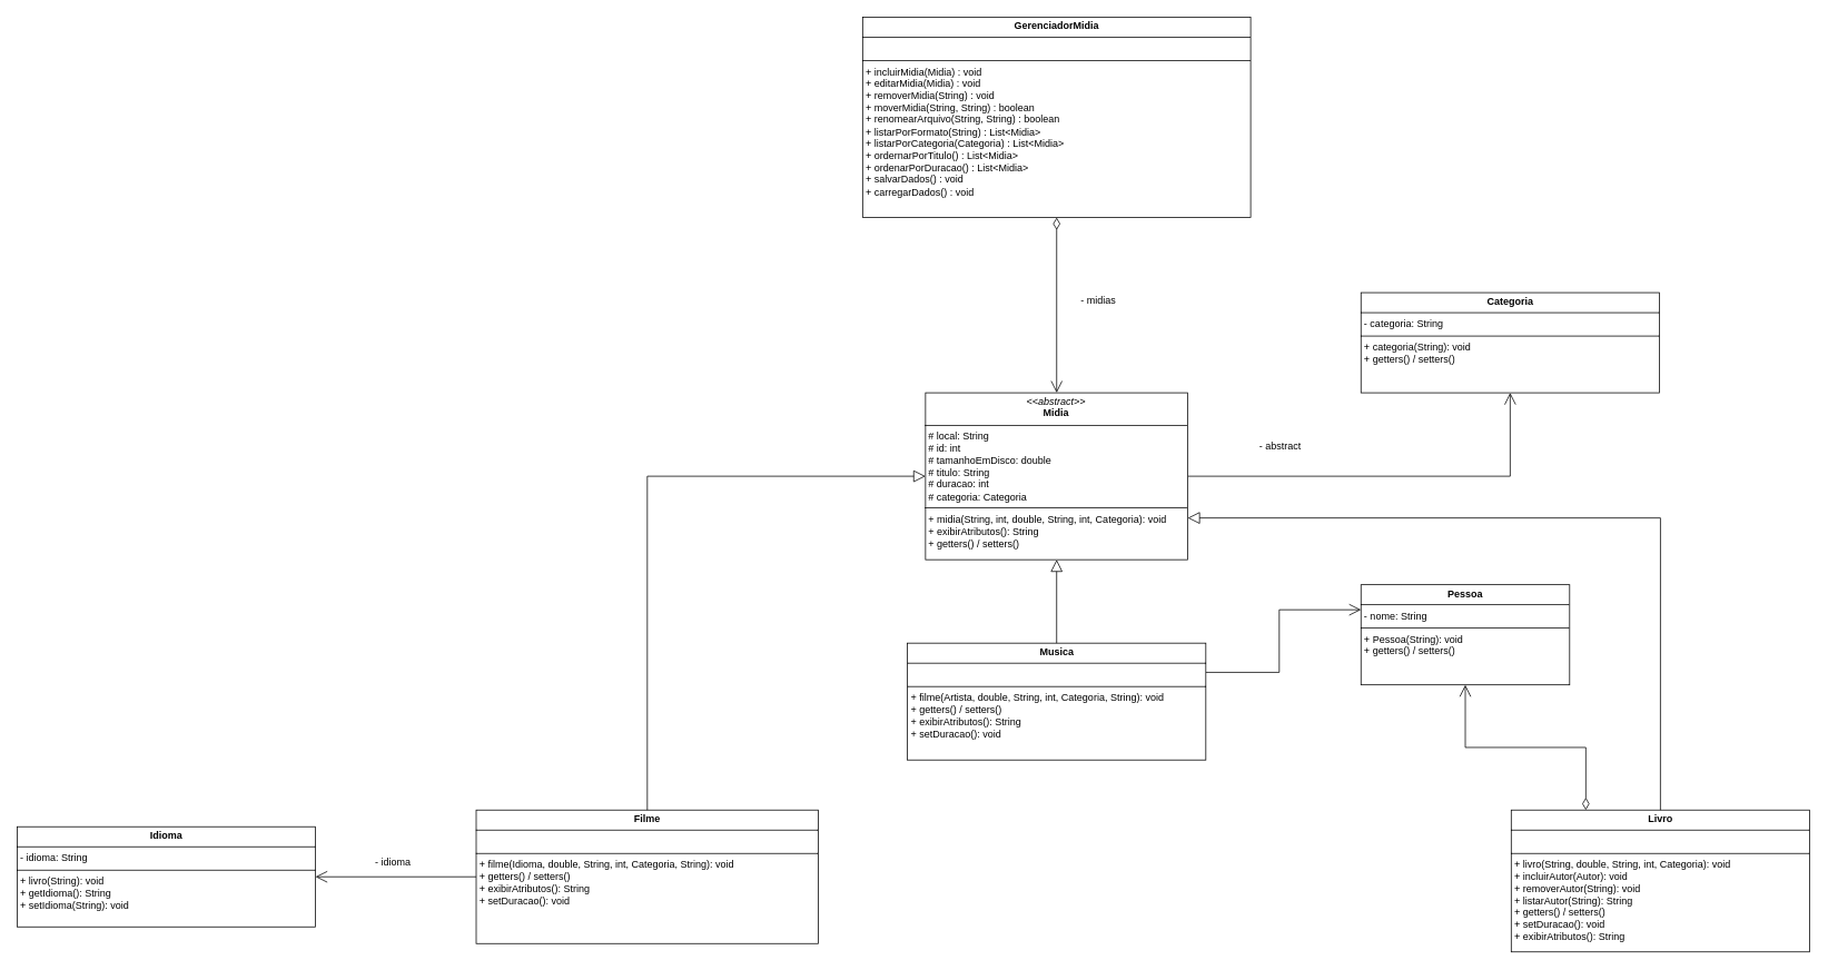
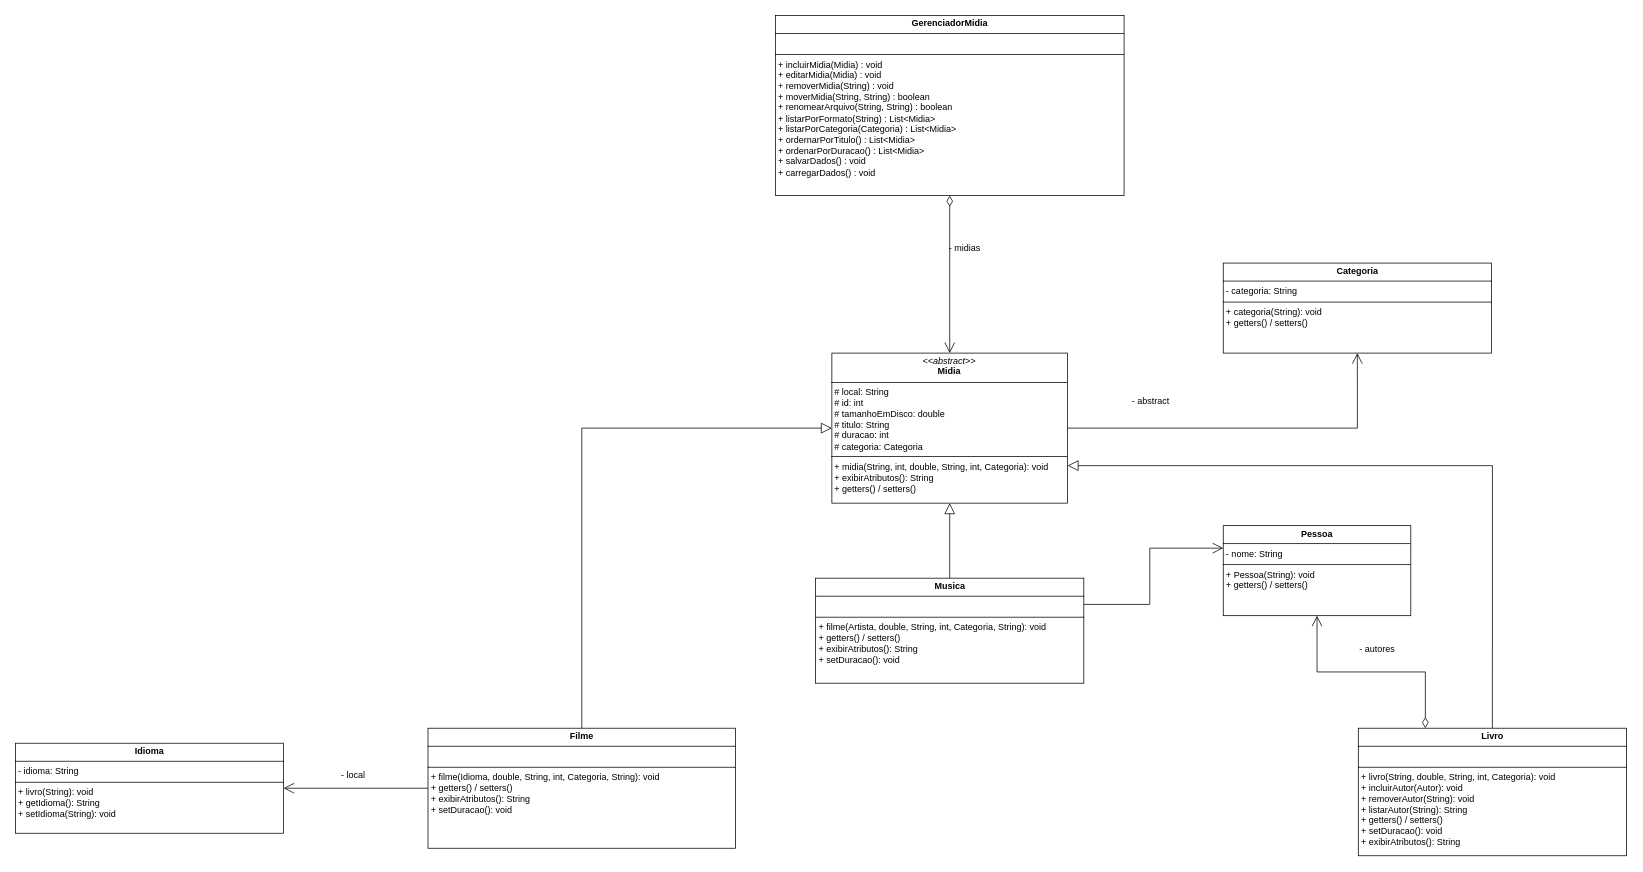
  <mxCell id="0" />
  <mxCell id="1" parent="0" />
  <mxCell id="2" style="edgeStyle=orthogonalEdgeStyle;rounded=0;orthogonalLoop=1;jettySize=auto;html=1;exitX=0;exitY=0.5;exitDx=0;exitDy=0;entryX=1;entryY=0.5;entryDx=0;entryDy=0;endArrow=open;endFill=0;endSize=12;" edge="1" parent="1" source="3" target="14"><mxGeometry relative="1" as="geometry" /></mxCell>
  <mxCell id="3" value="&lt;p style=&quot;margin:0px;margin-top:4px;text-align:center;&quot;&gt;&lt;b&gt;Filme&lt;/b&gt;&lt;/p&gt;&lt;hr size=&quot;1&quot; style=&quot;border-style:solid;&quot;&gt;&lt;p style=&quot;margin:0px;margin-left:4px;&quot;&gt;&lt;br&gt;&lt;/p&gt;&lt;hr size=&quot;1&quot; style=&quot;border-style:solid;&quot;&gt;&lt;p style=&quot;margin:0px;margin-left:4px;&quot;&gt;+ filme(Idioma, double, String, int, Categoria, String): void&lt;/p&gt;&lt;p style=&quot;margin:0px;margin-left:4px;&quot;&gt;+ getters() / setters()&lt;/p&gt;&lt;p style=&quot;margin:0px;margin-left:4px;&quot;&gt;+ exibirAtributos(): String&lt;/p&gt;&lt;p style=&quot;margin:0px;margin-left:4px;&quot;&gt;+ setDuracao(): void&lt;/p&gt;" style="verticalAlign=top;align=left;overflow=fill;html=1;whiteSpace=wrap;" parent="1" vertex="1"><mxGeometry x="570" y="970" width="410" height="160" as="geometry" /></mxCell>
  <mxCell id="4" style="edgeStyle=orthogonalEdgeStyle;rounded=0;orthogonalLoop=1;jettySize=auto;html=1;exitX=1;exitY=0.5;exitDx=0;exitDy=0;entryX=0.5;entryY=1;entryDx=0;entryDy=0;endArrow=open;endFill=0;endSize=12;" edge="1" parent="1" source="5" target="13"><mxGeometry relative="1" as="geometry" /></mxCell>
  <mxCell id="5" value="&lt;p style=&quot;margin:0px;margin-top:4px;text-align:center;&quot;&gt;&lt;i&gt;&amp;lt;&amp;lt;abstract&amp;gt;&amp;gt;&lt;/i&gt;&lt;br&gt;&lt;b&gt;Midia&lt;/b&gt;&lt;/p&gt;&lt;hr size=&quot;1&quot; style=&quot;border-style:solid;&quot;&gt;&lt;p style=&quot;margin:0px;margin-left:4px;&quot;&gt;# local: String&lt;/p&gt;&lt;p style=&quot;margin:0px;margin-left:4px;&quot;&gt;# id: int&lt;br&gt;# tamanhoEmDisco: double&lt;/p&gt;&lt;p style=&quot;margin:0px;margin-left:4px;&quot;&gt;# titulo: String&lt;/p&gt;&lt;p style=&quot;margin:0px;margin-left:4px;&quot;&gt;# duracao: int&lt;/p&gt;&lt;p style=&quot;margin:0px;margin-left:4px;&quot;&gt;# categoria: Categoria&lt;/p&gt;&lt;hr size=&quot;1&quot; style=&quot;border-style:solid;&quot;&gt;&lt;p style=&quot;margin:0px;margin-left:4px;&quot;&gt;+ midia(String, int, double, String, int, Categoria): void&lt;br&gt;+ exibirAtributos(): String&lt;/p&gt;&lt;p style=&quot;margin:0px;margin-left:4px;&quot;&gt;+ getters() / setters()&lt;/p&gt;" style="verticalAlign=top;align=left;overflow=fill;html=1;whiteSpace=wrap;" parent="1" vertex="1"><mxGeometry x="1108.32" y="470" width="314.17" height="200" as="geometry" /></mxCell>
  <mxCell id="6" style="edgeStyle=orthogonalEdgeStyle;rounded=0;orthogonalLoop=1;jettySize=auto;html=1;exitX=1;exitY=0.25;exitDx=0;exitDy=0;entryX=0;entryY=0.25;entryDx=0;entryDy=0;endArrow=open;endFill=0;endSize=12;" edge="1" parent="1" source="7" target="15"><mxGeometry relative="1" as="geometry" /></mxCell>
  <mxCell id="7" value="&lt;p style=&quot;margin:0px;margin-top:4px;text-align:center;&quot;&gt;&lt;b&gt;Musica&lt;/b&gt;&lt;/p&gt;&lt;hr size=&quot;1&quot; style=&quot;border-style:solid;&quot;&gt;&lt;p style=&quot;margin:0px;margin-left:4px;&quot;&gt;&lt;br&gt;&lt;/p&gt;&lt;hr size=&quot;1&quot; style=&quot;border-style:solid;&quot;&gt;&lt;p style=&quot;margin:0px;margin-left:4px;&quot;&gt;+ filme(Artista, double, String, int, Categoria, String): void&lt;/p&gt;&lt;p style=&quot;margin: 0px 0px 0px 4px;&quot;&gt;+ getters() / setters()&lt;/p&gt;&lt;p style=&quot;margin:0px;margin-left:4px;&quot;&gt;+ exibirAtributos(): String&lt;/p&gt;&lt;p style=&quot;margin:0px;margin-left:4px;&quot;&gt;+ setDuracao(): void&lt;/p&gt;" style="verticalAlign=top;align=left;overflow=fill;html=1;whiteSpace=wrap;" parent="1" vertex="1"><mxGeometry x="1086.653" y="770" width="357.5" height="140" as="geometry" /></mxCell>
  <mxCell id="8" style="edgeStyle=orthogonalEdgeStyle;rounded=0;orthogonalLoop=1;jettySize=auto;html=1;exitX=0.25;exitY=0;exitDx=0;exitDy=0;entryX=0.5;entryY=1;entryDx=0;entryDy=0;endArrow=open;endFill=0;endSize=12;startArrow=diamondThin;startFill=0;startSize=12;" edge="1" parent="1" source="9" target="15"><mxGeometry relative="1" as="geometry" /></mxCell>
  <mxCell id="9" value="&lt;p style=&quot;margin:0px;margin-top:4px;text-align:center;&quot;&gt;&lt;b&gt;Livro&lt;/b&gt;&lt;/p&gt;&lt;hr size=&quot;1&quot; style=&quot;border-style:solid;&quot;&gt;&lt;p style=&quot;margin:0px;margin-left:4px;&quot;&gt;&lt;br&gt;&lt;/p&gt;&lt;hr size=&quot;1&quot; style=&quot;border-style:solid;&quot;&gt;&lt;p style=&quot;margin:0px;margin-left:4px;&quot;&gt;+ livro(String, double, String, int, Categoria): void&lt;/p&gt;&lt;p style=&quot;margin: 0px 0px 0px 4px;&quot;&gt;+ incluirAutor(Autor): void&lt;/p&gt;&lt;p style=&quot;margin: 0px 0px 0px 4px;&quot;&gt;+ removerAutor(String): void&lt;/p&gt;&lt;p style=&quot;margin: 0px 0px 0px 4px;&quot;&gt;+ listarAutor(String): String&lt;/p&gt;&lt;p style=&quot;margin: 0px 0px 0px 4px;&quot;&gt;+ getters() / setters()&lt;/p&gt;&lt;p style=&quot;margin: 0px 0px 0px 4px;&quot;&gt;+ setDuracao(): void&lt;/p&gt;&lt;p style=&quot;margin:0px;margin-left:4px;&quot;&gt;+ exibirAtributos(): String&lt;/p&gt;" style="verticalAlign=top;align=left;overflow=fill;html=1;whiteSpace=wrap;" parent="1" vertex="1"><mxGeometry x="1810" y="970" width="357.5" height="170" as="geometry" /></mxCell>
  <mxCell id="10" style="edgeStyle=orthogonalEdgeStyle;rounded=0;orthogonalLoop=1;jettySize=auto;html=1;exitX=0.5;exitY=0;exitDx=0;exitDy=0;entryX=0;entryY=0.5;entryDx=0;entryDy=0;endArrow=block;endFill=0;endSize=12;" parent="1" source="3" target="5" edge="1"><mxGeometry relative="1" as="geometry" /></mxCell>
  <mxCell id="11" style="edgeStyle=orthogonalEdgeStyle;rounded=0;orthogonalLoop=1;jettySize=auto;html=1;exitX=0.5;exitY=0;exitDx=0;exitDy=0;entryX=0.5;entryY=1;entryDx=0;entryDy=0;endArrow=block;endFill=0;endSize=12;" parent="1" source="7" target="5" edge="1"><mxGeometry relative="1" as="geometry" /></mxCell>
  <mxCell id="12" style="edgeStyle=orthogonalEdgeStyle;rounded=0;orthogonalLoop=1;jettySize=auto;html=1;exitX=0.5;exitY=0;exitDx=0;exitDy=0;entryX=1;entryY=0.75;entryDx=0;entryDy=0;endArrow=block;endFill=0;endSize=12;" parent="1" source="9" target="5" edge="1"><mxGeometry relative="1" as="geometry" /></mxCell>
  <mxCell id="13" value="&lt;p style=&quot;margin:0px;margin-top:4px;text-align:center;&quot;&gt;&lt;b&gt;Categoria&lt;/b&gt;&lt;/p&gt;&lt;hr size=&quot;1&quot; style=&quot;border-style:solid;&quot;&gt;&lt;p style=&quot;margin:0px;margin-left:4px;&quot;&gt;- categoria: String&lt;/p&gt;&lt;hr size=&quot;1&quot; style=&quot;border-style:solid;&quot;&gt;&lt;p style=&quot;margin:0px;margin-left:4px;&quot;&gt;+ categoria(String): void&lt;/p&gt;&lt;p style=&quot;margin: 0px 0px 0px 4px;&quot;&gt;+ getters() / setters()&lt;/p&gt;&lt;div&gt;&lt;br&gt;&lt;/div&gt;" style="verticalAlign=top;align=left;overflow=fill;html=1;whiteSpace=wrap;" vertex="1" parent="1"><mxGeometry x="1630" y="350" width="357.5" height="120" as="geometry" /></mxCell>
  <mxCell id="14" value="&lt;p style=&quot;margin:0px;margin-top:4px;text-align:center;&quot;&gt;&lt;b&gt;Idioma&lt;/b&gt;&lt;/p&gt;&lt;hr size=&quot;1&quot; style=&quot;border-style:solid;&quot;&gt;&lt;p style=&quot;margin:0px;margin-left:4px;&quot;&gt;- idioma: String&lt;/p&gt;&lt;hr size=&quot;1&quot; style=&quot;border-style:solid;&quot;&gt;&lt;p style=&quot;margin:0px;margin-left:4px;&quot;&gt;+ livro(String): void&lt;/p&gt;&lt;p style=&quot;margin: 0px 0px 0px 4px;&quot;&gt;+ getIdioma(): String&lt;/p&gt;&lt;p style=&quot;margin: 0px 0px 0px 4px;&quot;&gt;+ setIdioma(String): void&lt;/p&gt;" style="verticalAlign=top;align=left;overflow=fill;html=1;whiteSpace=wrap;" vertex="1" parent="1"><mxGeometry x="20" y="990" width="357.5" height="120" as="geometry" /></mxCell>
  <mxCell id="15" value="&lt;p style=&quot;margin:0px;margin-top:4px;text-align:center;&quot;&gt;&lt;b&gt;Pessoa&lt;/b&gt;&lt;/p&gt;&lt;hr size=&quot;1&quot; style=&quot;border-style:solid;&quot;&gt;&lt;p style=&quot;margin:0px;margin-left:4px;&quot;&gt;- nome: String&lt;/p&gt;&lt;hr size=&quot;1&quot; style=&quot;border-style:solid;&quot;&gt;&lt;p style=&quot;margin:0px;margin-left:4px;&quot;&gt;+ Pessoa(String): void&lt;/p&gt;&lt;p style=&quot;margin: 0px 0px 0px 4px;&quot;&gt;+ getters() / setters()&lt;/p&gt;&lt;div&gt;&lt;br&gt;&lt;/div&gt;" style="verticalAlign=top;align=left;overflow=fill;html=1;whiteSpace=wrap;" vertex="1" parent="1"><mxGeometry x="1630" y="700" width="250" height="120" as="geometry" /></mxCell>
- <mxCell id="16" value="- idioma" style="text;html=1;align=center;verticalAlign=middle;resizable=0;points=[];autosize=1;strokeColor=none;fillColor=none;" vertex="1" parent="1"><mxGeometry x="435" y="1018" width="70" height="30" as="geometry" /></mxCell>
+ <mxCell id="16" value="- local" style="text;html=1;align=center;verticalAlign=middle;resizable=0;points=[];autosize=1;strokeColor=none;fillColor=none;" vertex="1" parent="1"><mxGeometry x="435" y="1018" width="70" height="30" as="geometry" /></mxCell>
  <mxCell id="17" style="edgeStyle=orthogonalEdgeStyle;rounded=0;orthogonalLoop=1;jettySize=auto;html=1;exitX=0.5;exitY=1;exitDx=0;exitDy=0;entryX=0.5;entryY=0;entryDx=0;entryDy=0;endArrow=open;endFill=0;endSize=12;startArrow=diamondThin;startFill=0;startSize=12;" edge="1" parent="1" source="18" target="5"><mxGeometry relative="1" as="geometry" /></mxCell>
  <mxCell id="18" value="&lt;p style=&quot;margin:0px;margin-top:4px;text-align:center;&quot;&gt;&lt;b&gt;GerenciadorMidia&lt;/b&gt;&lt;/p&gt;&lt;hr size=&quot;1&quot; style=&quot;border-style:solid;&quot;&gt;&lt;p style=&quot;margin:0px;margin-left:4px;&quot;&gt;&lt;br&gt;&lt;/p&gt;&lt;hr size=&quot;1&quot; style=&quot;border-style:solid;&quot;&gt;&lt;p style=&quot;margin:0px;margin-left:4px;&quot;&gt;+ incluirMidia(Midia) : void&lt;/p&gt;&lt;p style=&quot;margin:0px;margin-left:4px;&quot;&gt;+ editarMidia(Midia) : void&lt;/p&gt;&lt;p style=&quot;margin:0px;margin-left:4px;&quot;&gt;+ removerMidia(String) : void&lt;/p&gt;&lt;p style=&quot;margin:0px;margin-left:4px;&quot;&gt;+ moverMidia(String, String) : boolean&lt;/p&gt;&lt;p style=&quot;margin:0px;margin-left:4px;&quot;&gt;+ renomearArquivo(String, String) : boolean&lt;/p&gt;&lt;p style=&quot;margin:0px;margin-left:4px;&quot;&gt;+ listarPorFormato(String) : List&amp;lt;Midia&amp;gt;&lt;/p&gt;&lt;p style=&quot;margin:0px;margin-left:4px;&quot;&gt;+ listarPorCategoria(Categoria) : List&amp;lt;Midia&amp;gt;&lt;/p&gt;&lt;p style=&quot;margin:0px;margin-left:4px;&quot;&gt;+ ordernarPorTitulo() : List&amp;lt;Midia&amp;gt;&lt;/p&gt;&lt;p style=&quot;margin:0px;margin-left:4px;&quot;&gt;+ ordenarPorDuracao() : List&amp;lt;Midia&amp;gt;&lt;/p&gt;&lt;p style=&quot;margin:0px;margin-left:4px;&quot;&gt;+ salvarDados() : void&lt;/p&gt;&lt;p style=&quot;margin:0px;margin-left:4px;&quot;&gt;+ carregarDados() : void&lt;/p&gt;" style="verticalAlign=top;align=left;overflow=fill;html=1;whiteSpace=wrap;" parent="1" vertex="1"><mxGeometry x="1032.99" y="20" width="464.84" height="240" as="geometry" /></mxCell>
- <mxCell id="19" value="- midias" style="text;html=1;align=center;verticalAlign=middle;resizable=0;points=[];autosize=1;strokeColor=none;fillColor=none;" vertex="1" parent="1"><mxGeometry x="1280" y="345" width="70" height="30" as="geometry" /></mxCell>
+ <mxCell id="19" value="- midias" style="text;html=1;align=center;verticalAlign=middle;resizable=0;points=[];autosize=1;strokeColor=none;fillColor=none;" vertex="1" parent="1"><mxGeometry x="1250" y="315" width="70" height="30" as="geometry" /></mxCell>
+ <mxCell id="20" value="- autores" style="text;html=1;align=center;verticalAlign=middle;resizable=0;points=[];autosize=1;strokeColor=none;fillColor=none;" vertex="1" parent="1"><mxGeometry x="1800" y="850" width="70" height="30" as="geometry" /></mxCell>
  <mxCell id="21" value="- abstract" style="text;html=1;align=center;verticalAlign=middle;resizable=0;points=[];autosize=1;strokeColor=none;fillColor=none;" vertex="1" parent="1"><mxGeometry x="1492.83" y="520" width="80" height="30" as="geometry" /></mxCell>
